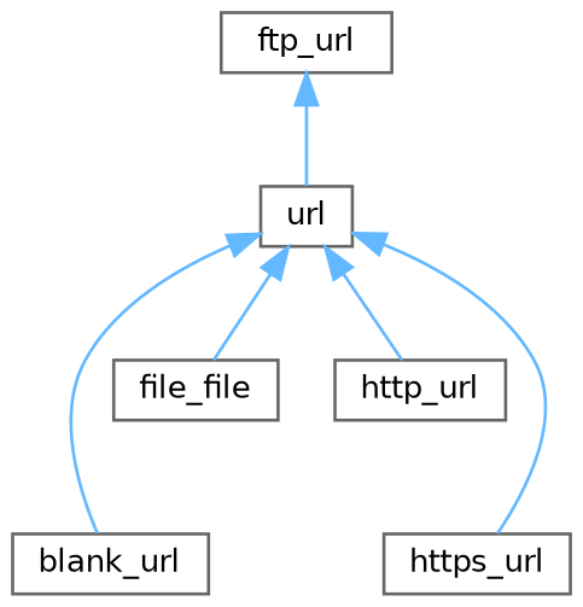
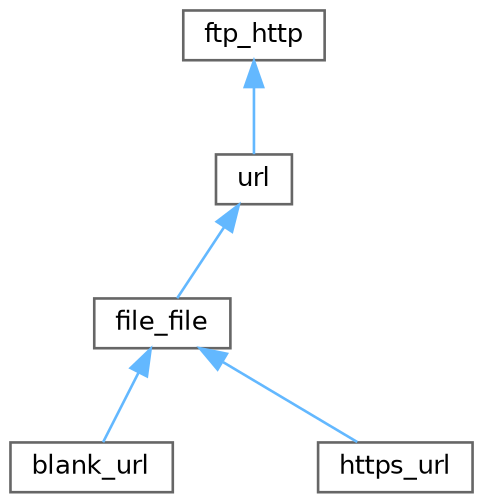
  digraph {
    rankdir=TB
    node [color=grey40 fillcolor=white fontname=Helvetica fontsize=10 shape=box style=filled]
    edge [color=steelblue1 dir=back fontname=Helvetica fontsize=10 labelfontname=Helvetica labelfontsize=10 style=solid]
    n1 [height=0.2 label=url width=0.4]
    n2 [height=0.2 label=blank_url width=0.4]
    n3 [height=0.2 label=file_file width=0.4]
-   n4 [height=0.2 label=http_url width=0.4]
    n5 [height=0.2 label=https_url width=0.4]
-   n6 [height=0.2 label=ftp_url width=0.4]
-   n1 -> n2
+   n6 [height=0.2 label=ftp_http width=0.4]
+   n3 -> n2
    n1 -> n3
-   n1 -> n4
-   n1 -> n5
+   n3 -> n5
    n6 -> n1
  }
